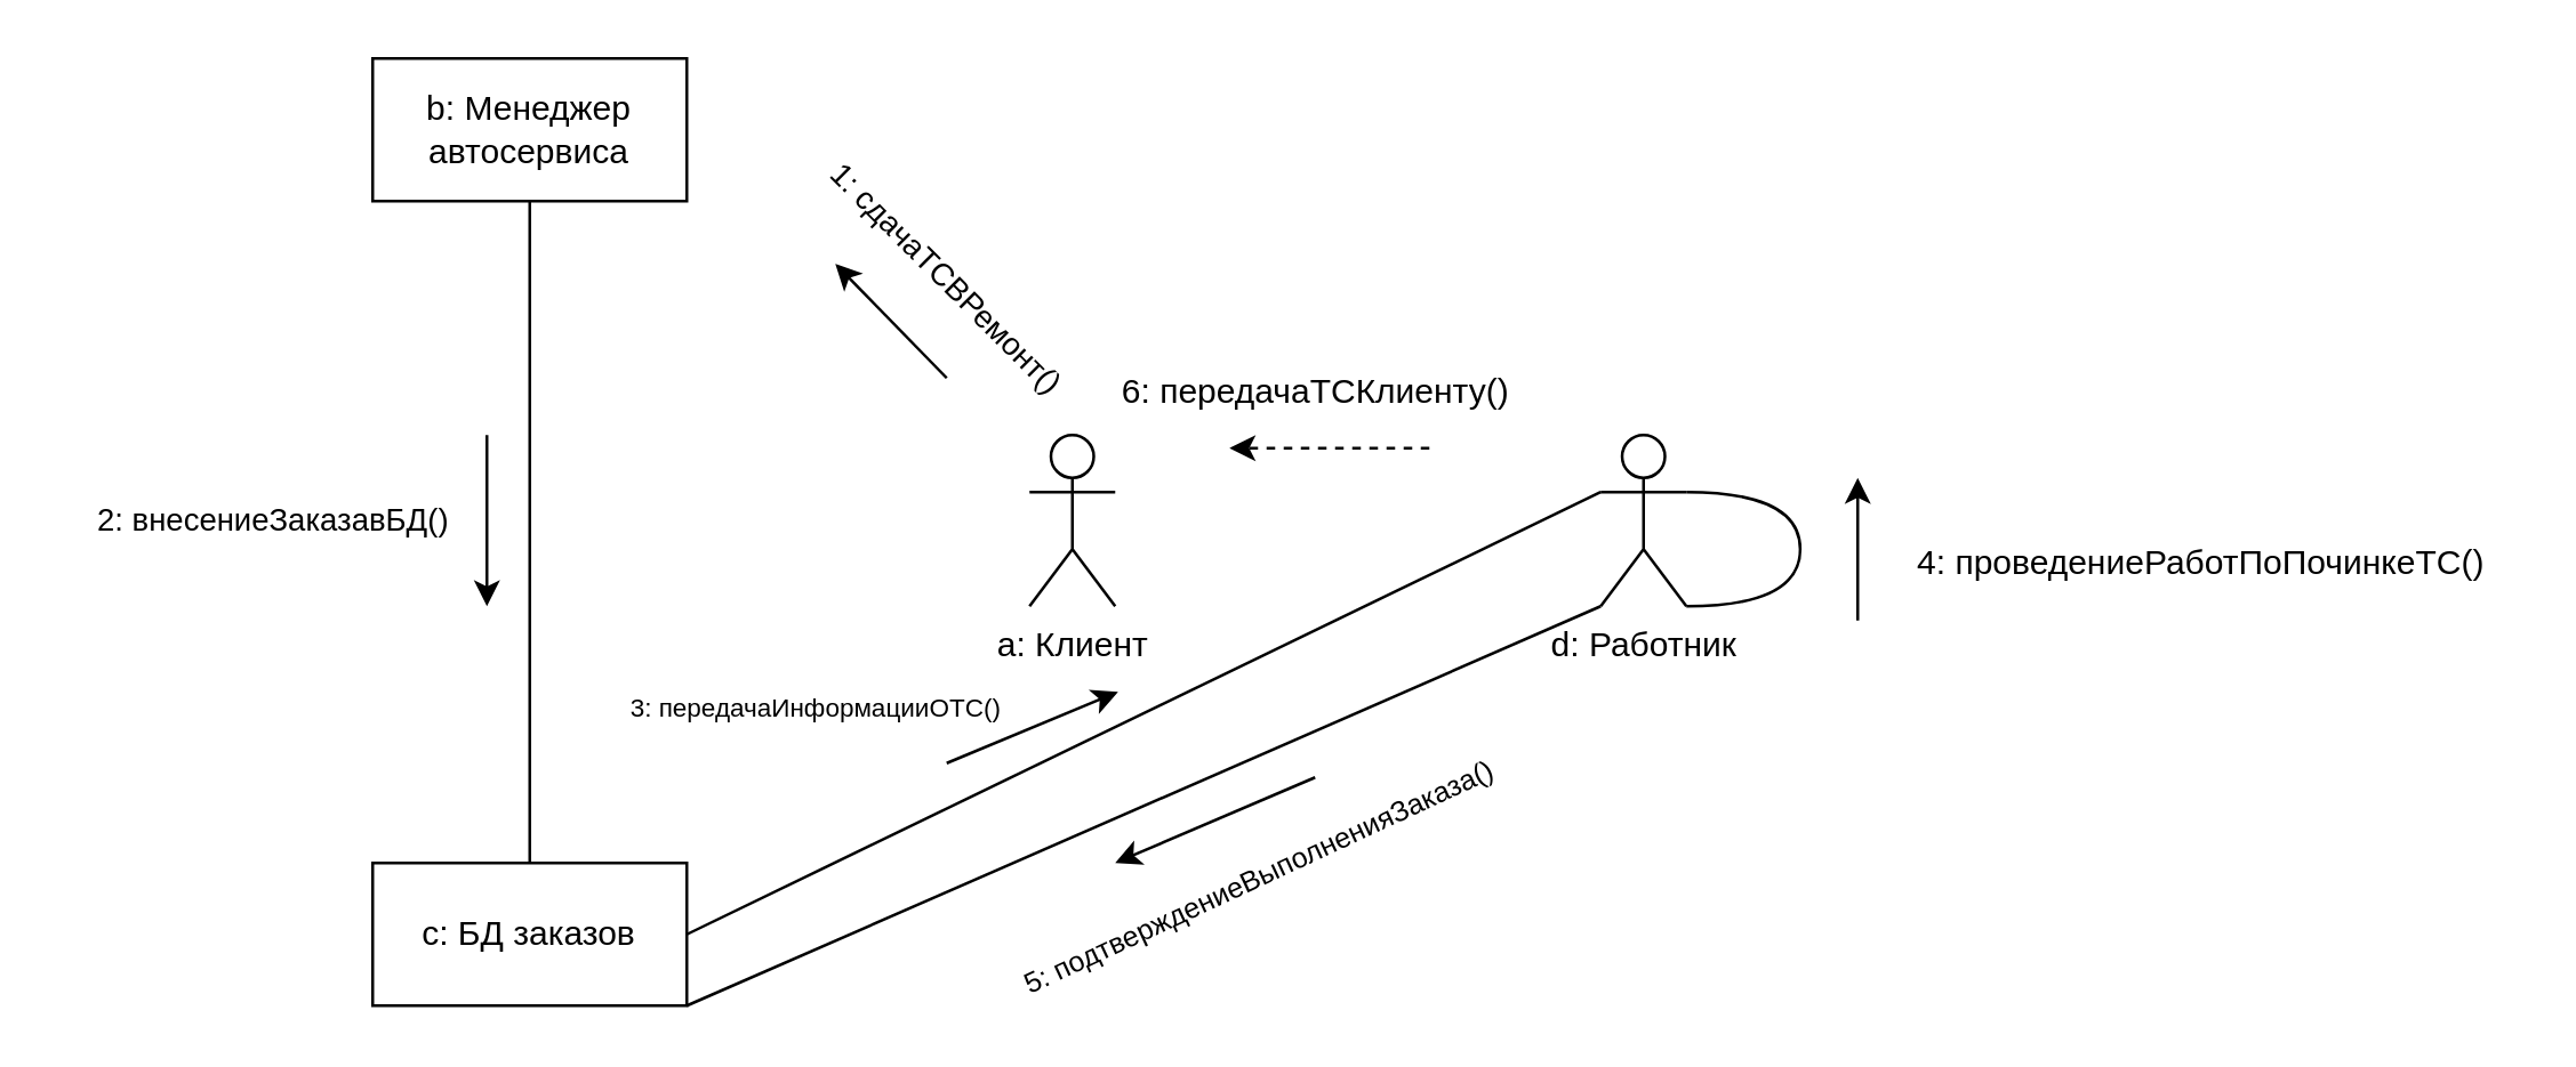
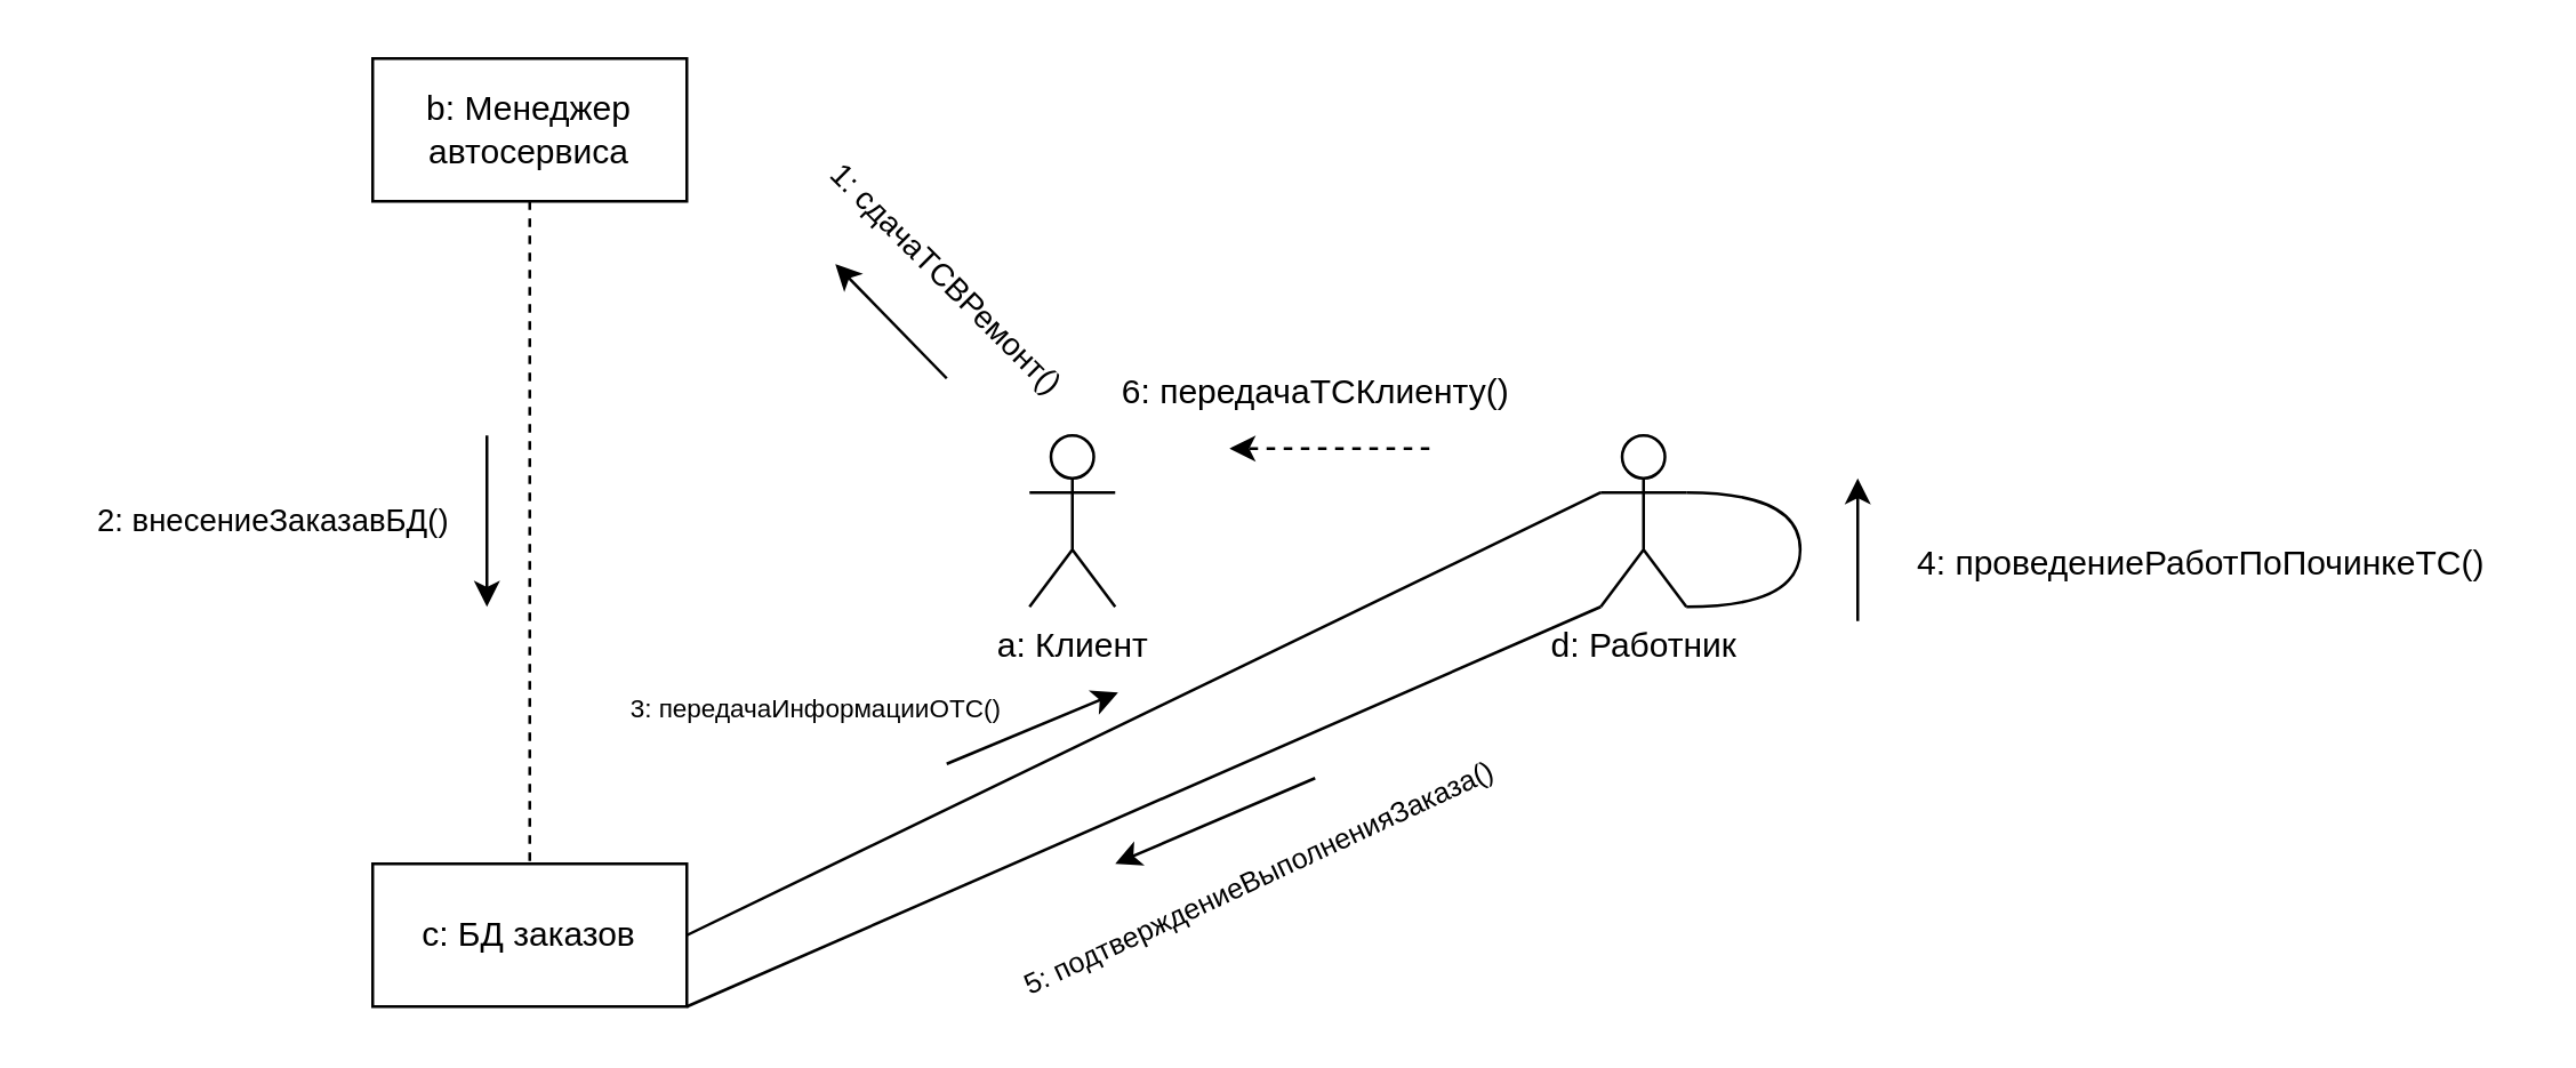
  <mxCell id="0" />
  <mxCell id="1" parent="0" />
  <mxCell id="2" value="а: Клиент" style="shape=umlActor;verticalLabelPosition=bottom;verticalAlign=top;html=1;" vertex="1" parent="1"><mxGeometry x="360" y="152" width="30" height="60" as="geometry" /></mxCell>
  <mxCell id="3" value="d: Работник" style="shape=umlActor;verticalLabelPosition=bottom;verticalAlign=top;html=1;" vertex="1" parent="1"><mxGeometry x="560" y="152" width="30" height="60" as="geometry" /></mxCell>
  <mxCell id="4" value="b: Менеджер автосервиса" style="html=1;whiteSpace=wrap;" vertex="1" parent="1"><mxGeometry x="130" y="20" width="110" height="50" as="geometry" /></mxCell>
  <mxCell id="5" value="c: БД заказов" style="html=1;whiteSpace=wrap;" vertex="1" parent="1"><mxGeometry x="130" y="302" width="110" height="50" as="geometry" /></mxCell>
- <mxCell id="6" value="" style="endArrow=none;html=1;rounded=0;entryX=0.5;entryY=0;entryDx=0;entryDy=0;exitX=0.5;exitY=1;exitDx=0;exitDy=0;endFill=0;" edge="1" parent="1" source="4" target="5"><mxGeometry width="50" height="50" relative="1" as="geometry"><mxPoint x="260" y="274" as="sourcePoint" /><mxPoint x="140" y="172" as="targetPoint" /></mxGeometry></mxCell>
+ <mxCell id="6" value="" style="endArrow=none;html=1;rounded=0;entryX=0.5;entryY=0;entryDx=0;entryDy=0;exitX=0.5;exitY=1;exitDx=0;exitDy=0;endFill=0;dashed=1;" edge="1" parent="1" source="4" target="5"><mxGeometry width="50" height="50" relative="1" as="geometry"><mxPoint x="260" y="274" as="sourcePoint" /><mxPoint x="140" y="172" as="targetPoint" /></mxGeometry></mxCell>
  <mxCell id="7" value="" style="endArrow=none;html=1;rounded=0;entryX=0;entryY=0.333;entryDx=0;entryDy=0;exitX=1;exitY=0.5;exitDx=0;exitDy=0;entryPerimeter=0;endFill=0;" edge="1" parent="1" source="5" target="3"><mxGeometry width="50" height="50" relative="1" as="geometry"><mxPoint x="390" y="230" as="sourcePoint" /><mxPoint x="390" y="462" as="targetPoint" /></mxGeometry></mxCell>
  <mxCell id="8" value="" style="shape=requiredInterface;html=1;verticalLabelPosition=bottom;sketch=0;rotation=0;" vertex="1" parent="1"><mxGeometry x="590" y="172" width="39.85" height="40" as="geometry" /></mxCell>
  <mxCell id="9" value="" style="endArrow=none;html=1;rounded=0;entryX=1;entryY=1;entryDx=0;entryDy=0;exitX=0;exitY=1;exitDx=0;exitDy=0;exitPerimeter=0;endFill=0;" edge="1" parent="1" source="3" target="5"><mxGeometry width="50" height="50" relative="1" as="geometry"><mxPoint x="340" y="404.5" as="sourcePoint" /><mxPoint x="660" y="249.5" as="targetPoint" /></mxGeometry></mxCell>
  <mxCell id="10" value="" style="endArrow=classic;html=1;rounded=0;" edge="1" parent="1"><mxGeometry width="50" height="50" relative="1" as="geometry"><mxPoint x="331" y="132" as="sourcePoint" /><mxPoint x="292" y="92" as="targetPoint" /></mxGeometry></mxCell>
  <mxCell id="11" value="" style="endArrow=classic;html=1;rounded=0;" edge="1" parent="1"><mxGeometry width="50" height="50" relative="1" as="geometry"><mxPoint x="170" y="152" as="sourcePoint" /><mxPoint x="170" y="212" as="targetPoint" /></mxGeometry></mxCell>
  <mxCell id="12" value="" style="endArrow=classic;html=1;rounded=0;" edge="1" parent="1"><mxGeometry width="50" height="50" relative="1" as="geometry"><mxPoint x="331" y="267" as="sourcePoint" /><mxPoint x="391" y="242" as="targetPoint" /></mxGeometry></mxCell>
  <mxCell id="13" value="" style="endArrow=classic;html=1;rounded=0;" edge="1" parent="1"><mxGeometry width="50" height="50" relative="1" as="geometry"><mxPoint x="650" y="217" as="sourcePoint" /><mxPoint x="650" y="167" as="targetPoint" /></mxGeometry></mxCell>
  <mxCell id="14" value="" style="endArrow=classic;html=1;rounded=0;dashed=1;" edge="1" parent="1"><mxGeometry width="50" height="50" relative="1" as="geometry"><mxPoint x="500" y="156.58" as="sourcePoint" /><mxPoint x="430" y="156.58" as="targetPoint" /></mxGeometry></mxCell>
  <mxCell id="15" value="" style="endArrow=classic;html=1;rounded=0;" edge="1" parent="1"><mxGeometry width="50" height="50" relative="1" as="geometry"><mxPoint x="460" y="272" as="sourcePoint" /><mxPoint x="390" y="302" as="targetPoint" /></mxGeometry></mxCell>
  <mxCell id="16" value="&lt;span style=&quot;font-size: 11px; text-align: left; background-color: rgb(255, 255, 255);&quot;&gt;1: сдачаТСВРемонт()&lt;/span&gt;" style="text;html=1;align=center;verticalAlign=middle;resizable=0;points=[];autosize=1;strokeColor=none;fillColor=none;rotation=45;" vertex="1" parent="1"><mxGeometry x="266" y="82" width="130" height="30" as="geometry" /></mxCell>
  <mxCell id="17" value="&lt;span style=&quot;font-size: 11px; text-align: left; background-color: rgb(255, 255, 255);&quot;&gt;2: внесениеЗаказавБД()&lt;/span&gt;" style="text;html=1;align=center;verticalAlign=middle;resizable=0;points=[];autosize=1;strokeColor=none;fillColor=none;" vertex="1" parent="1"><mxGeometry x="20" y="167" width="150" height="30" as="geometry" /></mxCell>
  <mxCell id="18" value="&lt;span style=&quot;font-size: 9px; text-align: left; background-color: rgb(255, 255, 255);&quot;&gt;3: передачаИнформацииОТС()&lt;/span&gt;" style="text;html=1;align=center;verticalAlign=middle;resizable=0;points=[];autosize=1;strokeColor=none;fillColor=none;" vertex="1" parent="1"><mxGeometry x="210" y="232" width="150" height="30" as="geometry" /></mxCell>
  <mxCell id="19" value="4: проведениеРаботПоПочинкеТС()" style="text;html=1;align=center;verticalAlign=middle;resizable=0;points=[];autosize=1;strokeColor=none;fillColor=none;" vertex="1" parent="1"><mxGeometry x="660" y="182" width="220" height="30" as="geometry" /></mxCell>
  <mxCell id="20" value="&lt;font style=&quot;font-size: 10px;&quot;&gt;5: подтверждениеВыполненияЗаказа()&lt;/font&gt;" style="text;html=1;align=center;verticalAlign=middle;resizable=0;points=[];autosize=1;strokeColor=none;fillColor=none;rotation=-25;" vertex="1" parent="1"><mxGeometry x="340" y="292" width="200" height="30" as="geometry" /></mxCell>
  <mxCell id="21" value="6: передачаТСКлиенту()" style="text;html=1;align=center;verticalAlign=middle;resizable=0;points=[];autosize=1;strokeColor=none;fillColor=none;" vertex="1" parent="1"><mxGeometry x="380" y="122" width="160" height="30" as="geometry" /></mxCell>
